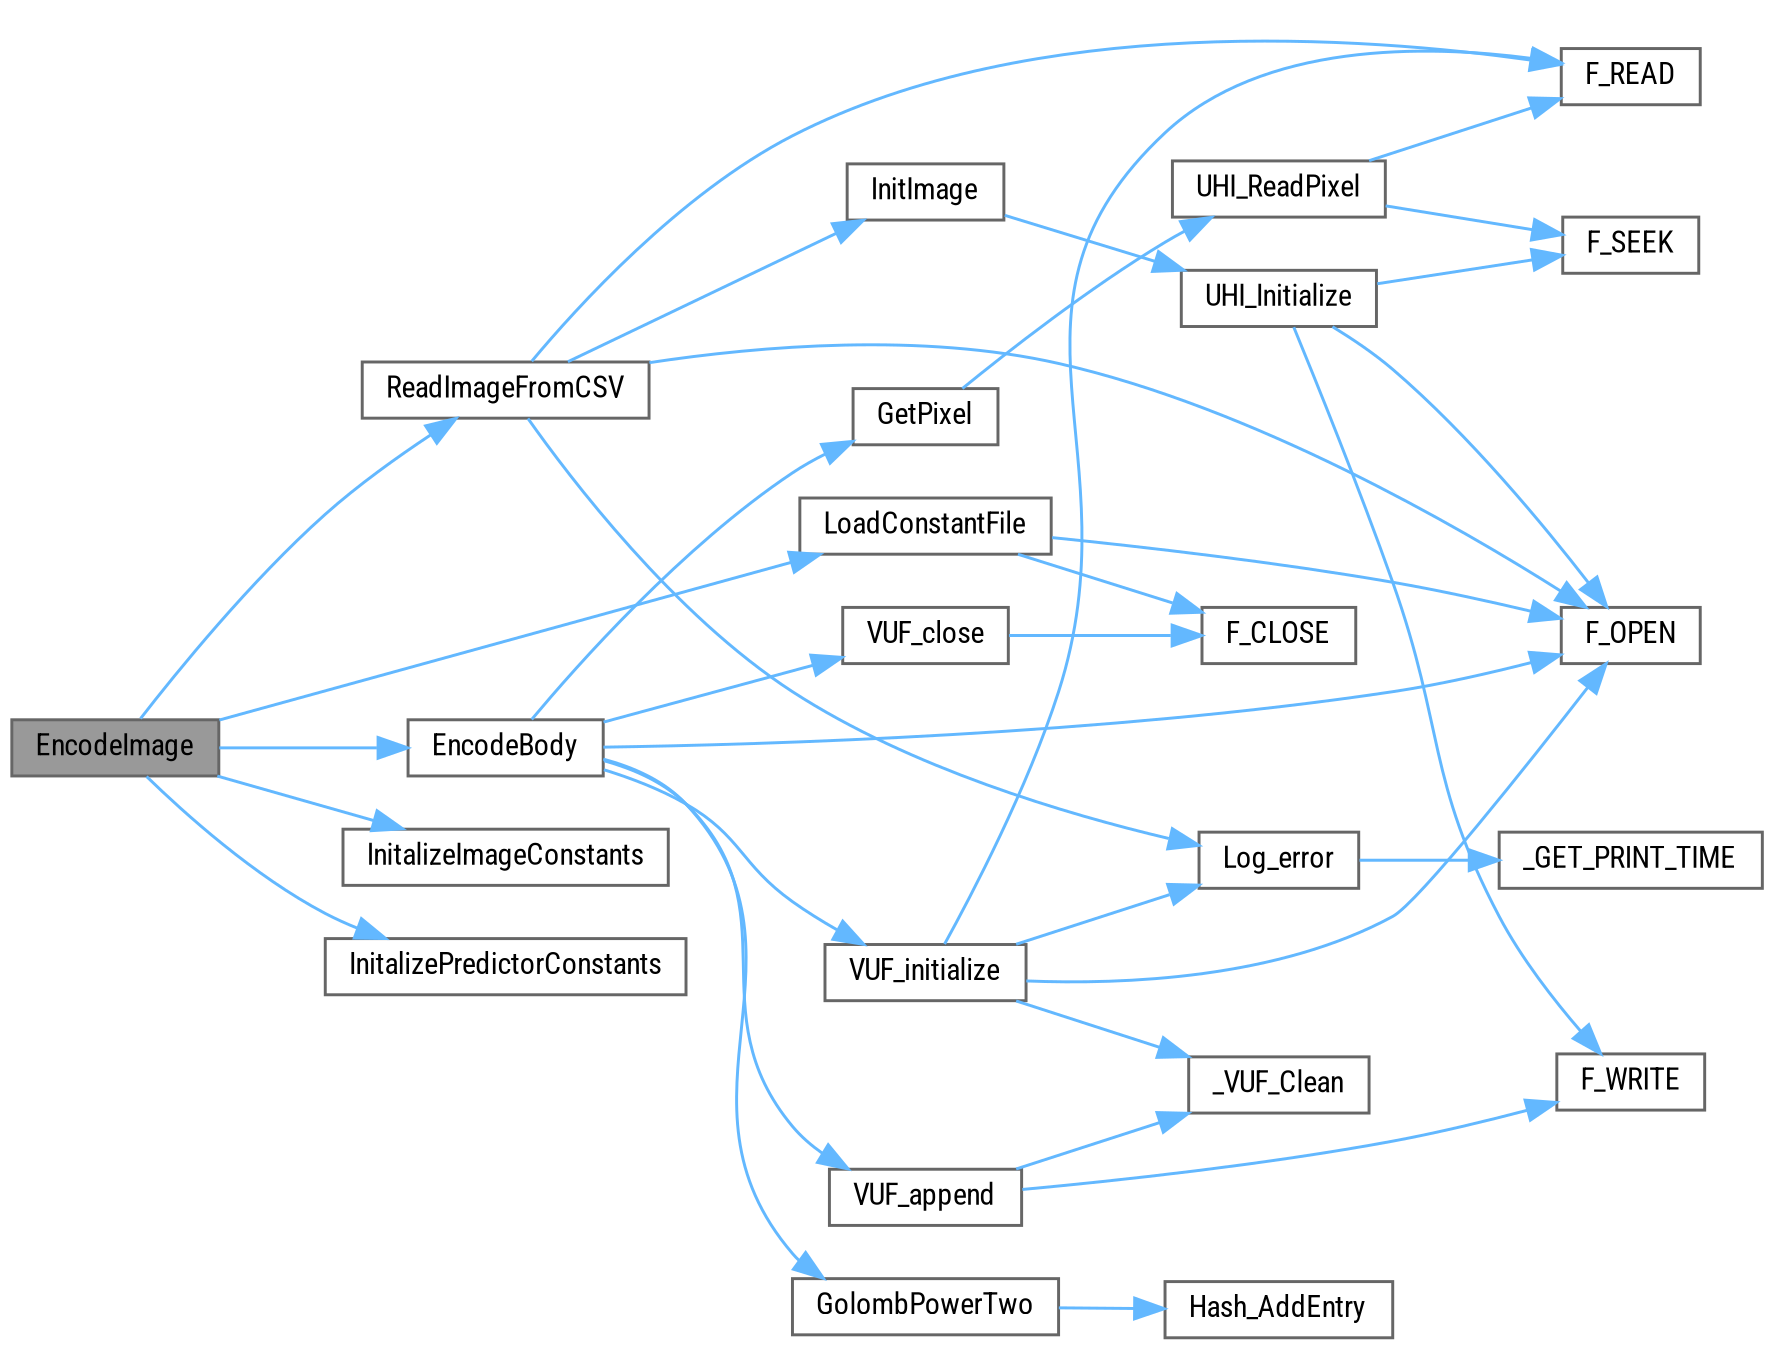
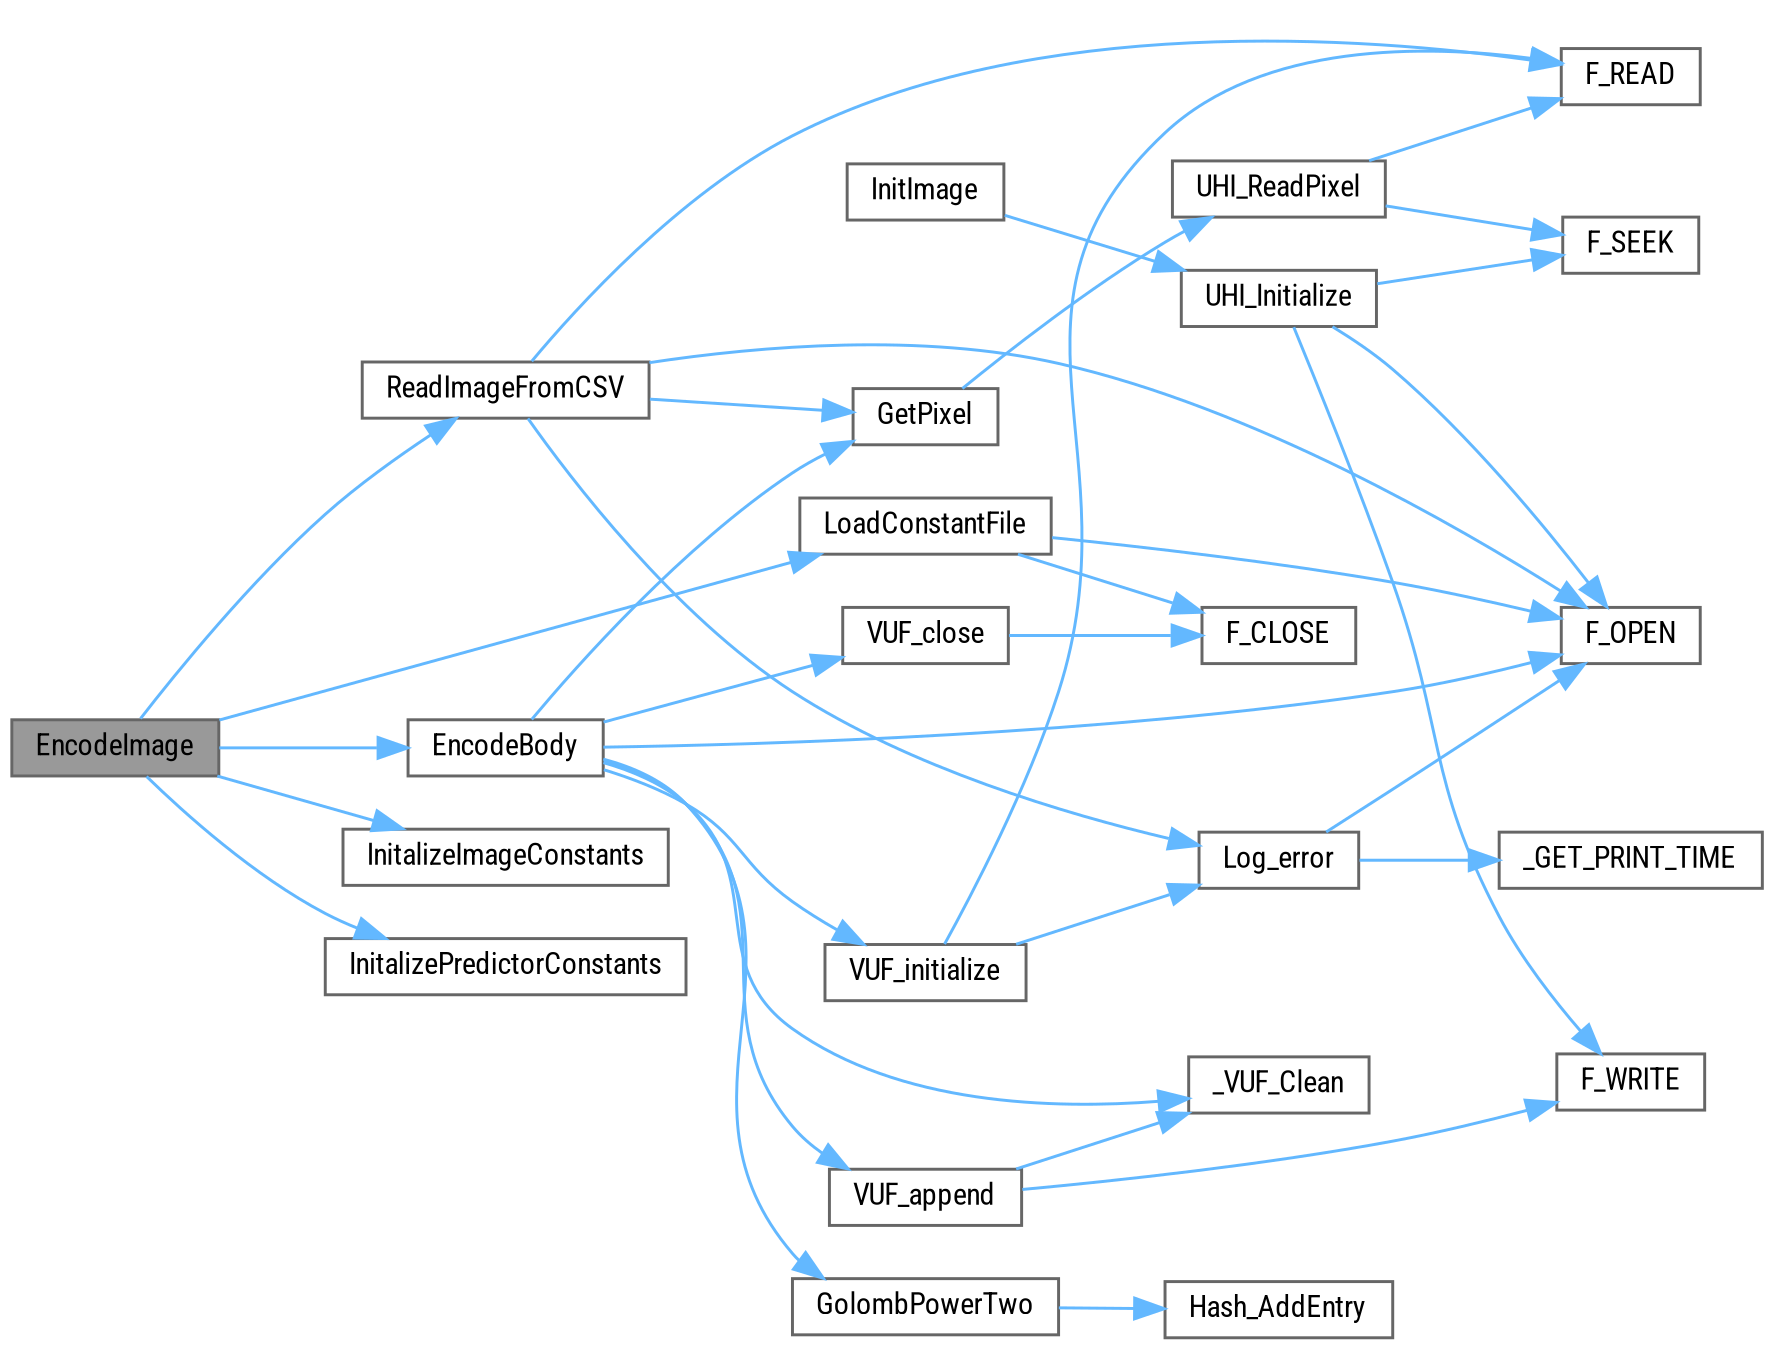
  digraph {
    fontname="Roboto Condensed"
    rankdir=LR
    node [color=grey40 fillcolor=white fontname="Roboto Condensed" fontsize=10 shape=box style=filled]
    edge [color=steelblue1 fontname="Roboto Condensed" fontsize=10 labelfontname=Helvetica labelfontsize=10 style=solid]
    n1 [color=gray40 fillcolor=grey60 fontcolor=black height=0.2 label=EncodeImage width=0.4]
    n2 [height=0.2 label=EncodeBody width=0.4]
    n3 [height=0.2 label=InitalizeImageConstants width=0.4]
    n4 [height=0.2 label=InitalizePredictorConstants width=0.4]
    n5 [height=0.2 label=LoadConstantFile width=0.4]
    n6 [height=0.2 label=ReadImageFromCSV width=0.4]
    n7 [height=0.2 label=F_OPEN width=0.4]
    n8 [height=0.2 label=GetPixel width=0.4]
    n9 [height=0.2 label=GolombPowerTwo width=0.4]
    n10 [height=0.2 label=VUF_append width=0.4]
    n11 [height=0.2 label=VUF_close width=0.4]
    n12 [height=0.2 label=VUF_initialize width=0.4]
    n13 [height=0.2 label=F_CLOSE width=0.4]
    n14 [height=0.2 label=F_READ width=0.4]
    n15 [height=0.2 label=Log_error width=0.4]
    n16 [height=0.2 label=InitImage width=0.4]
    n17 [height=0.2 label=UHI_ReadPixel width=0.4]
    n18 [height=0.2 label=Hash_AddEntry width=0.4]
    n19 [height=0.2 label=_VUF_Clean width=0.4]
    n20 [height=0.2 label=F_WRITE width=0.4]
    n21 [height=0.2 label=F_SEEK width=0.4]
    n22 [height=0.2 label=_GET_PRINT_TIME width=0.4]
    n23 [height=0.2 label=UHI_Initialize width=0.4]
    n1 -> n2
    n1 -> n3
    n1 -> n4
    n1 -> n5
    n1 -> n6
    n2 -> n7
    n2 -> n8
    n2 -> n9
    n2 -> n10
    n2 -> n11
    n2 -> n12
    n5 -> n7
    n5 -> n13
    n6 -> n7
    n6 -> n14
    n6 -> n15
-   n6 -> n16
+   n6 -> n8
    n8 -> n17
    n9 -> n18
    n10 -> n19
    n10 -> n20
    n11 -> n13
-   n12 -> n7
+   n15 -> n7
    n12 -> n14
    n12 -> n15
-   n12 -> n19
+   n2 -> n19
    n15 -> n22
    n16 -> n23
    n17 -> n14
    n17 -> n21
    n23 -> n7
    n23 -> n20
    n23 -> n21
  }
